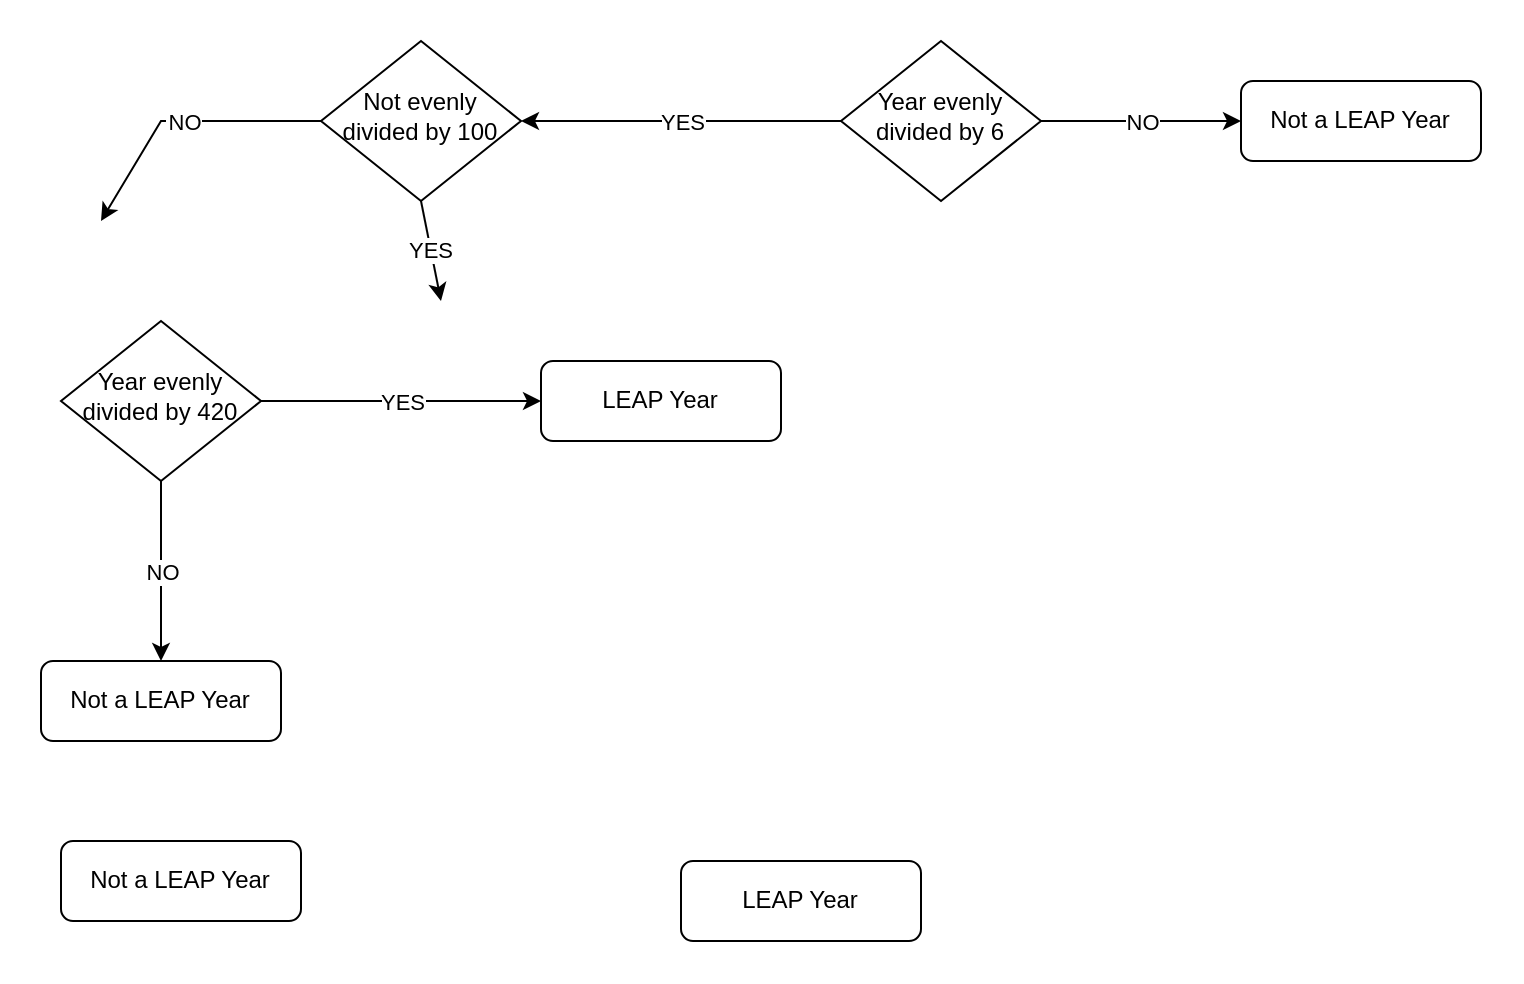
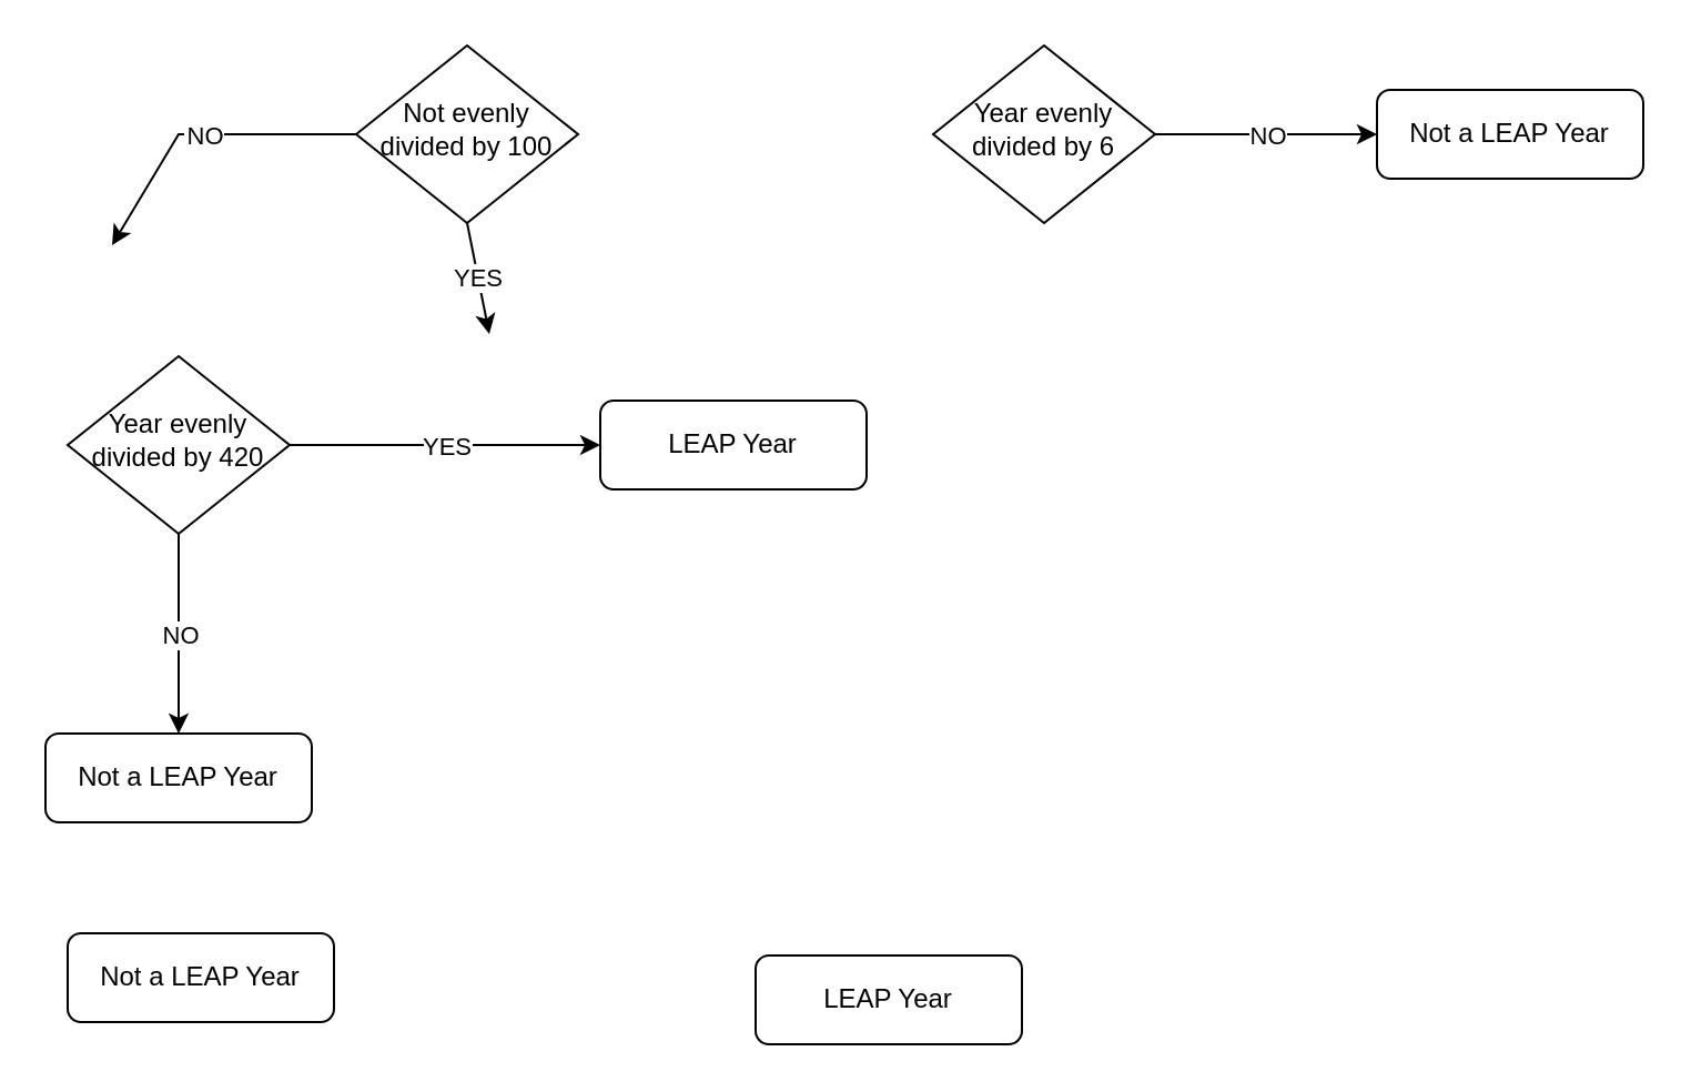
  <mxCell id="0" />
  <mxCell id="1" parent="0" />
  <mxCell id="2" value="Year evenly divided by 6" style="rhombus;whiteSpace=wrap;html=1;shadow=0;fontFamily=Helvetica;fontSize=12;align=center;strokeWidth=1;spacing=6;spacingTop=-4;" parent="1" vertex="1"><mxGeometry x="420" y="20" width="100" height="80" as="geometry" /></mxCell>
  <mxCell id="3" value="Not a LEAP Year" style="rounded=1;whiteSpace=wrap;html=1;fontSize=12;glass=0;strokeWidth=1;shadow=0;" parent="1" vertex="1"><mxGeometry x="620" y="40" width="120" height="40" as="geometry" /></mxCell>
  <mxCell id="4" style="edgeStyle=orthogonalEdgeStyle;rounded=0;jumpSize=3;orthogonalLoop=1;jettySize=auto;html=1;exitX=1;exitY=0.5;exitDx=0;exitDy=0;fontSize=11;" edge="1" parent="1" source="5"><mxGeometry relative="1" as="geometry"><mxPoint x="260" y="60" as="targetPoint" /></mxGeometry></mxCell>
  <mxCell id="5" value="Not evenly divided by 100" style="rhombus;whiteSpace=wrap;html=1;shadow=0;fontFamily=Helvetica;fontSize=12;align=center;strokeWidth=1;spacing=6;spacingTop=-4;" parent="1" vertex="1"><mxGeometry x="160" y="20" width="100" height="80" as="geometry" /></mxCell>
  <mxCell id="6" value="LEAP Year" style="rounded=1;whiteSpace=wrap;html=1;fontSize=12;glass=0;strokeWidth=1;shadow=0;" parent="1" vertex="1"><mxGeometry x="340" y="430" width="120" height="40" as="geometry" /></mxCell>
  <mxCell id="7" value="Not a LEAP Year" style="rounded=1;whiteSpace=wrap;html=1;fontSize=12;glass=0;strokeWidth=1;shadow=0;" parent="1" vertex="1"><mxGeometry x="20" y="330" width="120" height="40" as="geometry" /></mxCell>
  <mxCell id="8" value="Year evenly divided by 420" style="rhombus;whiteSpace=wrap;html=1;shadow=0;fontFamily=Helvetica;fontSize=12;align=center;strokeWidth=1;spacing=6;spacingTop=-4;" vertex="1" parent="1"><mxGeometry x="30" y="160" width="100" height="80" as="geometry" /></mxCell>
  <mxCell id="9" value="LEAP Year" style="rounded=1;whiteSpace=wrap;html=1;fontSize=12;glass=0;strokeWidth=1;shadow=0;" vertex="1" parent="1"><mxGeometry x="270" y="180" width="120" height="40" as="geometry" /></mxCell>
  <mxCell id="10" value="NO" style="endArrow=classic;html=1;rounded=0;fontSize=11;jumpSize=3;exitX=0;exitY=0.5;exitDx=0;exitDy=0;" edge="1" parent="1" source="5"><mxGeometry relative="1" as="geometry"><mxPoint x="150" y="70" as="sourcePoint" /><mxPoint x="50" y="110" as="targetPoint" /><Array as="points"><mxPoint x="80" y="60" /></Array></mxGeometry></mxCell>
  <mxCell id="11" value="NO" style="edgeLabel;resizable=0;html=1;align=center;verticalAlign=middle;fontSize=11;" connectable="0" vertex="1" parent="10"><mxGeometry relative="1" as="geometry" /></mxCell>
- <mxCell id="12" value="" style="endArrow=classic;html=1;rounded=0;fontSize=11;jumpSize=3;exitX=0;exitY=0.5;exitDx=0;exitDy=0;entryX=1;entryY=0.5;entryDx=0;entryDy=0;" edge="1" parent="1" source="2" target="5"><mxGeometry relative="1" as="geometry"><mxPoint x="290" y="280" as="sourcePoint" /><mxPoint x="450" y="280" as="targetPoint" /></mxGeometry></mxCell>
- <mxCell id="13" value="YES" style="edgeLabel;resizable=0;html=1;align=center;verticalAlign=middle;fontSize=11;" connectable="0" vertex="1" parent="12"><mxGeometry relative="1" as="geometry" /></mxCell>
  <mxCell id="14" value="" style="endArrow=classic;html=1;rounded=0;fontSize=11;jumpSize=3;exitX=1;exitY=0.5;exitDx=0;exitDy=0;entryX=0;entryY=0.5;entryDx=0;entryDy=0;" edge="1" parent="1" source="2" target="3"><mxGeometry relative="1" as="geometry"><mxPoint x="320" y="280" as="sourcePoint" /><mxPoint x="420" y="280" as="targetPoint" /></mxGeometry></mxCell>
  <mxCell id="15" value="NO" style="edgeLabel;resizable=0;html=1;align=center;verticalAlign=middle;fontSize=11;" connectable="0" vertex="1" parent="14"><mxGeometry relative="1" as="geometry" /></mxCell>
  <mxCell id="16" value="" style="endArrow=classic;html=1;rounded=0;fontSize=11;jumpSize=3;exitX=0.5;exitY=1;exitDx=0;exitDy=0;entryX=0.5;entryY=0;entryDx=0;entryDy=0;" edge="1" parent="1" source="8" target="7"><mxGeometry relative="1" as="geometry"><mxPoint x="320" y="280" as="sourcePoint" /><mxPoint x="80" y="340" as="targetPoint" /></mxGeometry></mxCell>
  <mxCell id="17" value="NO" style="edgeLabel;resizable=0;html=1;align=center;verticalAlign=middle;fontSize=11;" connectable="0" vertex="1" parent="16"><mxGeometry relative="1" as="geometry" /></mxCell>
  <mxCell id="18" value="" style="endArrow=classic;html=1;rounded=0;fontSize=11;jumpSize=3;exitX=1;exitY=0.5;exitDx=0;exitDy=0;entryX=0;entryY=0.5;entryDx=0;entryDy=0;" edge="1" parent="1" source="8" target="9"><mxGeometry relative="1" as="geometry"><mxPoint x="320" y="280" as="sourcePoint" /><mxPoint x="310" y="200" as="targetPoint" /></mxGeometry></mxCell>
  <mxCell id="19" value="YES" style="edgeLabel;resizable=0;html=1;align=center;verticalAlign=middle;fontSize=11;" connectable="0" vertex="1" parent="18"><mxGeometry relative="1" as="geometry" /></mxCell>
  <mxCell id="20" value="" style="endArrow=classic;html=1;rounded=0;fontSize=11;jumpSize=3;exitX=0.5;exitY=1;exitDx=0;exitDy=0;" edge="1" parent="1" source="5"><mxGeometry relative="1" as="geometry"><mxPoint x="140" y="210" as="sourcePoint" /><mxPoint x="220" y="150" as="targetPoint" /></mxGeometry></mxCell>
  <mxCell id="21" value="YES" style="edgeLabel;resizable=0;html=1;align=center;verticalAlign=middle;fontSize=11;" connectable="0" vertex="1" parent="20"><mxGeometry relative="1" as="geometry" /></mxCell>
  <mxCell id="22" value="Not a LEAP Year" style="rounded=1;whiteSpace=wrap;html=1;fontSize=12;glass=0;strokeWidth=1;shadow=0;" vertex="1" parent="1"><mxGeometry x="30" y="420" width="120" height="40" as="geometry" /></mxCell>
